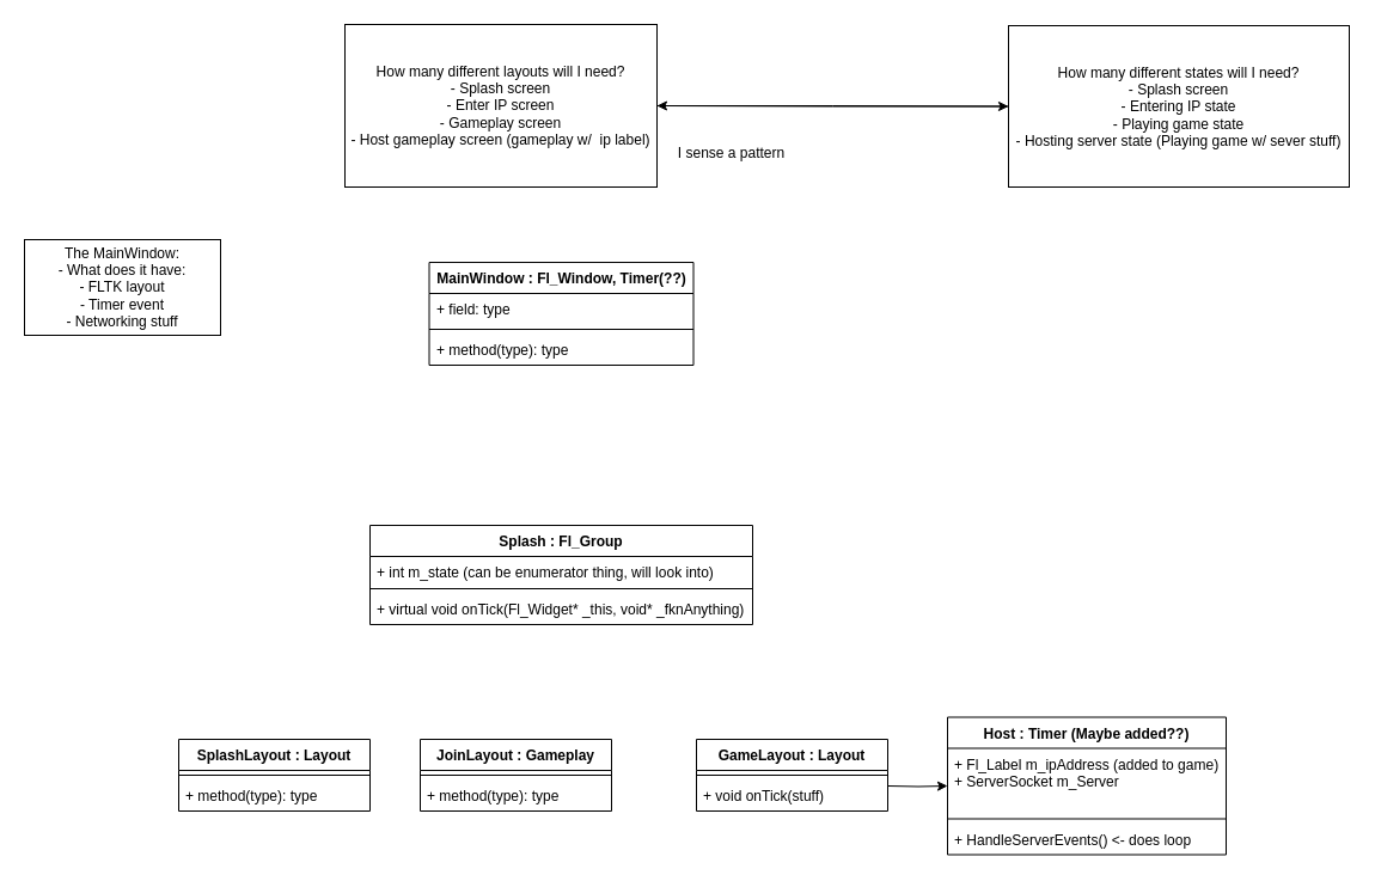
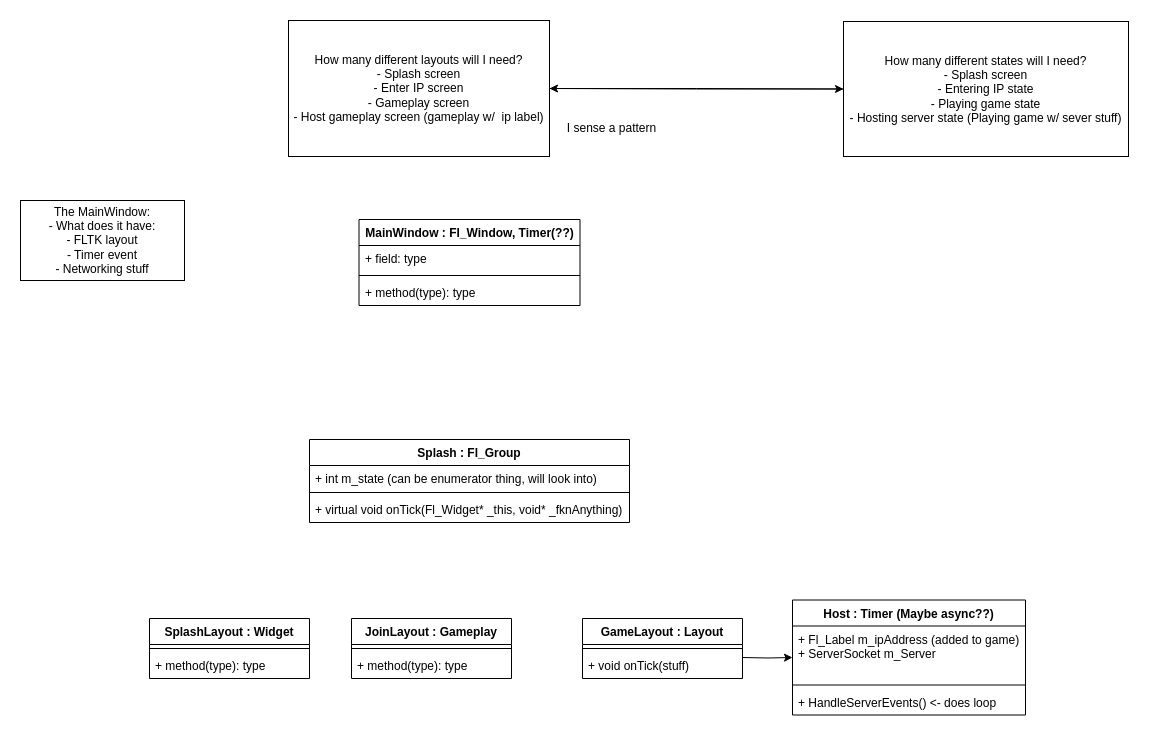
  <mxCell id="0" />
  <mxCell id="1" parent="0" />
  <mxCell id="2" value="The MainWindow:&lt;div&gt;- What does it have:&lt;/div&gt;&lt;div&gt;- FLTK layout&lt;/div&gt;&lt;div&gt;- Timer event&lt;/div&gt;&lt;div&gt;- Networking stuff&lt;/div&gt;" style="rounded=0;whiteSpace=wrap;html=1;" vertex="1" parent="1"><mxGeometry x="20" y="200" width="164" height="80" as="geometry" /></mxCell>
  <mxCell id="3" value="Splash : Fl_Group" style="swimlane;fontStyle=1;align=center;verticalAlign=top;childLayout=stackLayout;horizontal=1;startSize=26;horizontalStack=0;resizeParent=1;resizeParentMax=0;resizeLast=0;collapsible=1;marginBottom=0;whiteSpace=wrap;html=1;" vertex="1" parent="1"><mxGeometry x="309" y="439" width="320" height="83" as="geometry" /></mxCell>
  <mxCell id="4" value="+ int m_state (can be enumerator thing, will look into)" style="text;strokeColor=none;fillColor=none;align=left;verticalAlign=top;spacingLeft=4;spacingRight=4;overflow=hidden;rotatable=0;points=[[0,0.5],[1,0.5]];portConstraint=eastwest;whiteSpace=wrap;html=1;" vertex="1" parent="3"><mxGeometry y="26" width="320" height="23" as="geometry" /></mxCell>
  <mxCell id="5" value="" style="line;strokeWidth=1;fillColor=none;align=left;verticalAlign=middle;spacingTop=-1;spacingLeft=3;spacingRight=3;rotatable=0;labelPosition=right;points=[];portConstraint=eastwest;strokeColor=inherit;" vertex="1" parent="3"><mxGeometry y="49" width="320" height="8" as="geometry" /></mxCell>
  <mxCell id="6" value="+ virtual void onTick(Fl_Widget* _this, void* _fknAnything)" style="text;strokeColor=none;fillColor=none;align=left;verticalAlign=top;spacingLeft=4;spacingRight=4;overflow=hidden;rotatable=0;points=[[0,0.5],[1,0.5]];portConstraint=eastwest;whiteSpace=wrap;html=1;" vertex="1" parent="3"><mxGeometry y="57" width="320" height="26" as="geometry" /></mxCell>
  <mxCell id="7" style="edgeStyle=orthogonalEdgeStyle;rounded=0;orthogonalLoop=1;jettySize=auto;html=1;" edge="1" parent="1" source="8" target="10"><mxGeometry relative="1" as="geometry" /></mxCell>
  <mxCell id="8" value="How many different layouts will I need?&lt;div&gt;- Splash screen&lt;/div&gt;&lt;div&gt;- Enter IP screen&lt;/div&gt;&lt;div&gt;- Gameplay screen&lt;/div&gt;&lt;div&gt;- Host gameplay screen (gameplay w/&amp;nbsp; ip label)&lt;/div&gt;" style="rounded=0;whiteSpace=wrap;html=1;" vertex="1" parent="1"><mxGeometry x="288" y="20" width="261" height="136" as="geometry" /></mxCell>
  <mxCell id="9" style="edgeStyle=orthogonalEdgeStyle;rounded=0;orthogonalLoop=1;jettySize=auto;html=1;" edge="1" parent="1" source="10" target="8"><mxGeometry relative="1" as="geometry" /></mxCell>
  <mxCell id="10" value="How many different states will I need?&lt;div&gt;- Splash screen&lt;/div&gt;&lt;div&gt;- Entering IP state&lt;/div&gt;&lt;div&gt;- Playing game state&lt;/div&gt;&lt;div&gt;- Hosting server state (Playing game w/ sever stuff)&lt;/div&gt;" style="rounded=0;whiteSpace=wrap;html=1;" vertex="1" parent="1"><mxGeometry x="843" y="21" width="285" height="135" as="geometry" /></mxCell>
  <mxCell id="11" value="I sense a pattern" style="text;html=1;align=center;verticalAlign=middle;whiteSpace=wrap;rounded=0;" vertex="1" parent="1"><mxGeometry x="556" y="105" width="111" height="46" as="geometry" /></mxCell>
- <mxCell id="12" value="SplashLayout : Layout" style="swimlane;fontStyle=1;align=center;verticalAlign=top;childLayout=stackLayout;horizontal=1;startSize=26;horizontalStack=0;resizeParent=1;resizeParentMax=0;resizeLast=0;collapsible=1;marginBottom=0;whiteSpace=wrap;html=1;" vertex="1" parent="1"><mxGeometry x="149" y="618" width="160" height="60" as="geometry" /></mxCell>
+ <mxCell id="12" value="SplashLayout : Widget" style="swimlane;fontStyle=1;align=center;verticalAlign=top;childLayout=stackLayout;horizontal=1;startSize=26;horizontalStack=0;resizeParent=1;resizeParentMax=0;resizeLast=0;collapsible=1;marginBottom=0;whiteSpace=wrap;html=1;" vertex="1" parent="1"><mxGeometry x="149" y="618" width="160" height="60" as="geometry" /></mxCell>
  <mxCell id="13" value="" style="line;strokeWidth=1;fillColor=none;align=left;verticalAlign=middle;spacingTop=-1;spacingLeft=3;spacingRight=3;rotatable=0;labelPosition=right;points=[];portConstraint=eastwest;strokeColor=inherit;" vertex="1" parent="12"><mxGeometry y="26" width="160" height="8" as="geometry" /></mxCell>
  <mxCell id="14" value="+ method(type): type" style="text;strokeColor=none;fillColor=none;align=left;verticalAlign=top;spacingLeft=4;spacingRight=4;overflow=hidden;rotatable=0;points=[[0,0.5],[1,0.5]];portConstraint=eastwest;whiteSpace=wrap;html=1;" vertex="1" parent="12"><mxGeometry y="34" width="160" height="26" as="geometry" /></mxCell>
  <mxCell id="15" value="JoinLayout : Gameplay" style="swimlane;fontStyle=1;align=center;verticalAlign=top;childLayout=stackLayout;horizontal=1;startSize=26;horizontalStack=0;resizeParent=1;resizeParentMax=0;resizeLast=0;collapsible=1;marginBottom=0;whiteSpace=wrap;html=1;" vertex="1" parent="1"><mxGeometry x="351" y="618" width="160" height="60" as="geometry" /></mxCell>
  <mxCell id="16" value="" style="line;strokeWidth=1;fillColor=none;align=left;verticalAlign=middle;spacingTop=-1;spacingLeft=3;spacingRight=3;rotatable=0;labelPosition=right;points=[];portConstraint=eastwest;strokeColor=inherit;" vertex="1" parent="15"><mxGeometry y="26" width="160" height="8" as="geometry" /></mxCell>
  <mxCell id="17" value="+ method(type): type" style="text;strokeColor=none;fillColor=none;align=left;verticalAlign=top;spacingLeft=4;spacingRight=4;overflow=hidden;rotatable=0;points=[[0,0.5],[1,0.5]];portConstraint=eastwest;whiteSpace=wrap;html=1;" vertex="1" parent="15"><mxGeometry y="34" width="160" height="26" as="geometry" /></mxCell>
  <mxCell id="18" value="GameLayout : Layout" style="swimlane;fontStyle=1;align=center;verticalAlign=top;childLayout=stackLayout;horizontal=1;startSize=26;horizontalStack=0;resizeParent=1;resizeParentMax=0;resizeLast=0;collapsible=1;marginBottom=0;whiteSpace=wrap;html=1;" vertex="1" parent="1"><mxGeometry x="582" y="618" width="160" height="60" as="geometry" /></mxCell>
  <mxCell id="19" value="" style="line;strokeWidth=1;fillColor=none;align=left;verticalAlign=middle;spacingTop=-1;spacingLeft=3;spacingRight=3;rotatable=0;labelPosition=right;points=[];portConstraint=eastwest;strokeColor=inherit;" vertex="1" parent="18"><mxGeometry y="26" width="160" height="8" as="geometry" /></mxCell>
  <mxCell id="20" value="+ void onTick(stuff)" style="text;strokeColor=none;fillColor=none;align=left;verticalAlign=top;spacingLeft=4;spacingRight=4;overflow=hidden;rotatable=0;points=[[0,0.5],[1,0.5]];portConstraint=eastwest;whiteSpace=wrap;html=1;" vertex="1" parent="18"><mxGeometry y="34" width="160" height="26" as="geometry" /></mxCell>
- <mxCell id="21" value="Host : Timer (Maybe added??)" style="swimlane;fontStyle=1;align=center;verticalAlign=top;childLayout=stackLayout;horizontal=1;startSize=26;horizontalStack=0;resizeParent=1;resizeParentMax=0;resizeLast=0;collapsible=1;marginBottom=0;whiteSpace=wrap;html=1;" vertex="1" parent="1"><mxGeometry x="792" y="599.5" width="233" height="115" as="geometry" /></mxCell>
+ <mxCell id="21" value="Host : Timer (Maybe async??)" style="swimlane;fontStyle=1;align=center;verticalAlign=top;childLayout=stackLayout;horizontal=1;startSize=26;horizontalStack=0;resizeParent=1;resizeParentMax=0;resizeLast=0;collapsible=1;marginBottom=0;whiteSpace=wrap;html=1;" vertex="1" parent="1"><mxGeometry x="792" y="599.5" width="233" height="115" as="geometry" /></mxCell>
  <mxCell id="22" value="+ Fl_Label m_ipAddress (added to game)&lt;div&gt;+ ServerSocket m_Server&lt;/div&gt;" style="text;strokeColor=none;fillColor=none;align=left;verticalAlign=top;spacingLeft=4;spacingRight=4;overflow=hidden;rotatable=0;points=[[0,0.5],[1,0.5]];portConstraint=eastwest;whiteSpace=wrap;html=1;" vertex="1" parent="21"><mxGeometry y="26" width="233" height="55" as="geometry" /></mxCell>
  <mxCell id="23" value="" style="line;strokeWidth=1;fillColor=none;align=left;verticalAlign=middle;spacingTop=-1;spacingLeft=3;spacingRight=3;rotatable=0;labelPosition=right;points=[];portConstraint=eastwest;strokeColor=inherit;" vertex="1" parent="21"><mxGeometry y="81" width="233" height="8" as="geometry" /></mxCell>
  <mxCell id="24" value="+ HandleServerEvents() &amp;lt;- does loop" style="text;strokeColor=none;fillColor=none;align=left;verticalAlign=top;spacingLeft=4;spacingRight=4;overflow=hidden;rotatable=0;points=[[0,0.5],[1,0.5]];portConstraint=eastwest;whiteSpace=wrap;html=1;" vertex="1" parent="21"><mxGeometry y="89" width="233" height="26" as="geometry" /></mxCell>
  <mxCell id="25" style="edgeStyle=orthogonalEdgeStyle;rounded=0;orthogonalLoop=1;jettySize=auto;html=1;" edge="1" parent="1" target="21"><mxGeometry relative="1" as="geometry"><mxPoint x="804" y="657" as="targetPoint" /><mxPoint x="742" y="657" as="sourcePoint" /></mxGeometry></mxCell>
  <mxCell id="26" value="MainWindow : Fl_Window, Timer(??)" style="swimlane;fontStyle=1;align=center;verticalAlign=top;childLayout=stackLayout;horizontal=1;startSize=26;horizontalStack=0;resizeParent=1;resizeParentMax=0;resizeLast=0;collapsible=1;marginBottom=0;whiteSpace=wrap;html=1;" vertex="1" parent="1"><mxGeometry x="358.5" y="219" width="221" height="86" as="geometry" /></mxCell>
  <mxCell id="27" value="+ field: type" style="text;strokeColor=none;fillColor=none;align=left;verticalAlign=top;spacingLeft=4;spacingRight=4;overflow=hidden;rotatable=0;points=[[0,0.5],[1,0.5]];portConstraint=eastwest;whiteSpace=wrap;html=1;" vertex="1" parent="26"><mxGeometry y="26" width="221" height="26" as="geometry" /></mxCell>
  <mxCell id="28" value="" style="line;strokeWidth=1;fillColor=none;align=left;verticalAlign=middle;spacingTop=-1;spacingLeft=3;spacingRight=3;rotatable=0;labelPosition=right;points=[];portConstraint=eastwest;strokeColor=inherit;" vertex="1" parent="26"><mxGeometry y="52" width="221" height="8" as="geometry" /></mxCell>
  <mxCell id="29" value="+ method(type): type" style="text;strokeColor=none;fillColor=none;align=left;verticalAlign=top;spacingLeft=4;spacingRight=4;overflow=hidden;rotatable=0;points=[[0,0.5],[1,0.5]];portConstraint=eastwest;whiteSpace=wrap;html=1;" vertex="1" parent="26"><mxGeometry y="60" width="221" height="26" as="geometry" /></mxCell>
